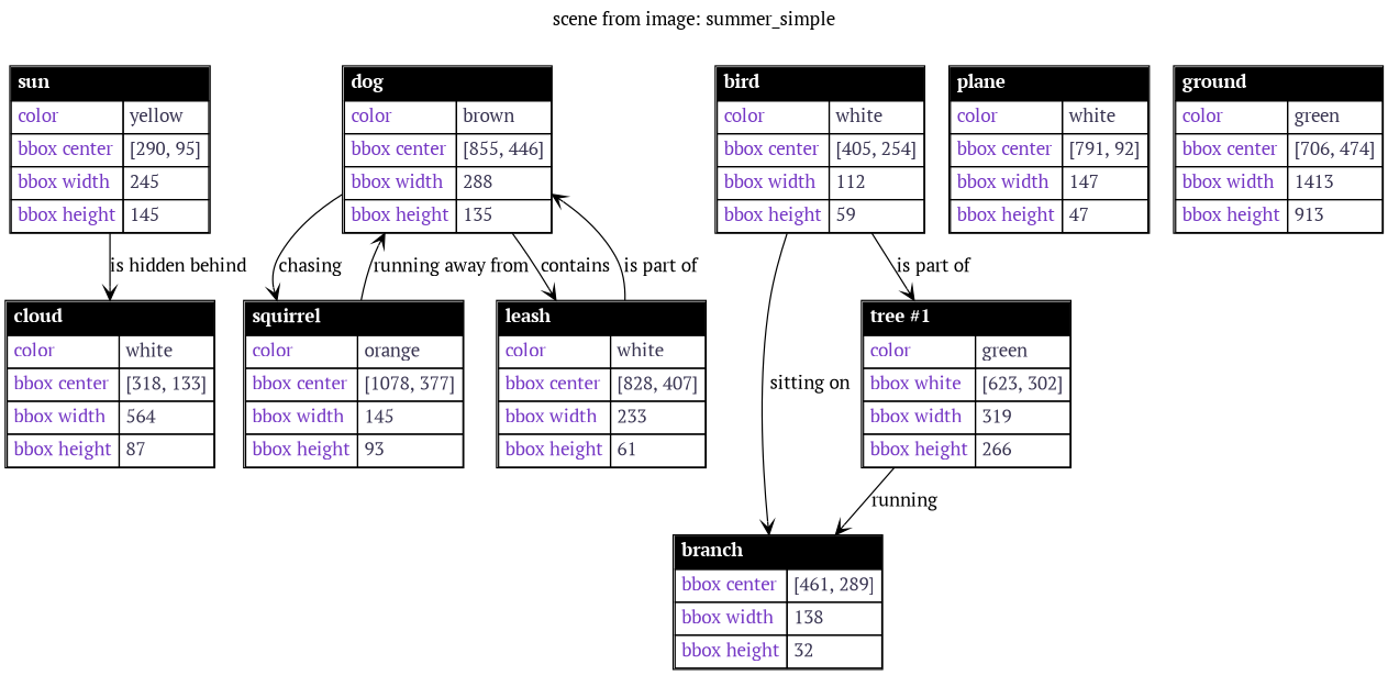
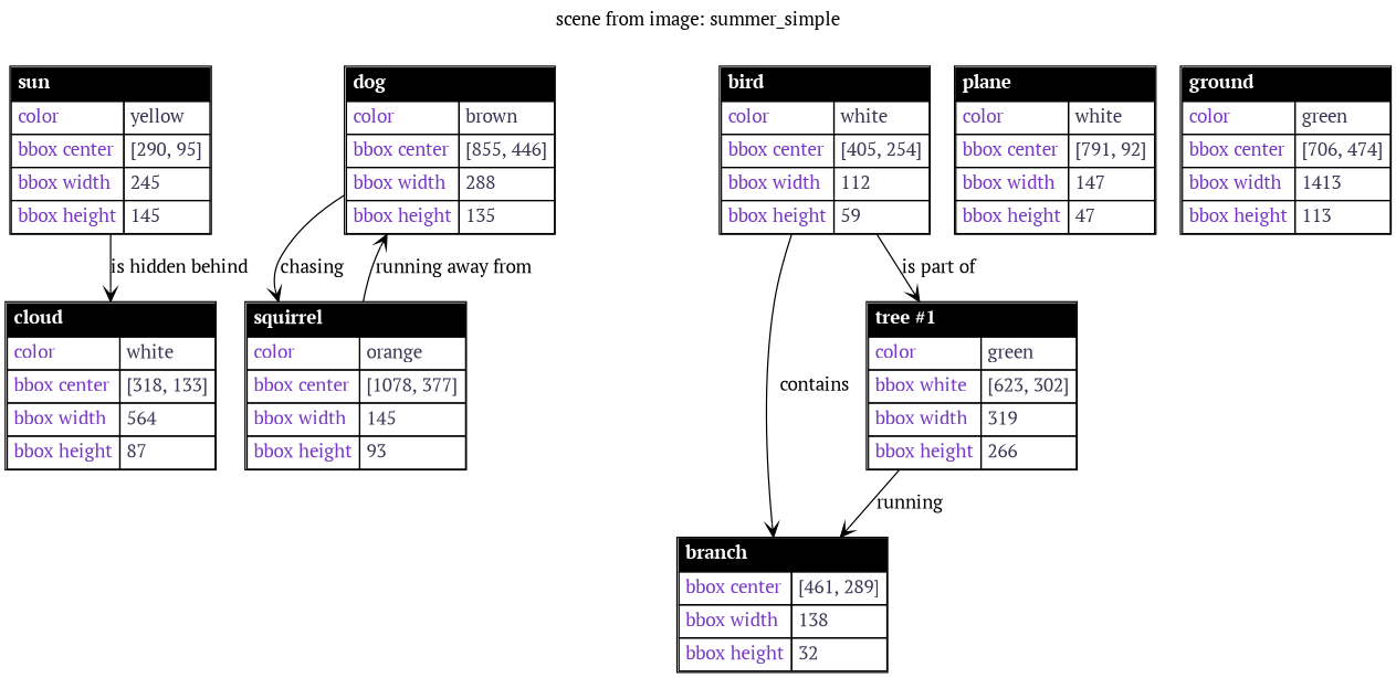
  digraph {
    fontname="PT Serif"
    label="scene from image: summer_simple"
    labelloc=t
    rankdir=TB
    node [fontname="PT Serif" shape=plain]
    edge [arrowhead=open fontname="PT Serif"]
    n1 [label=<<table cellspacing="0" cellpadding="4"><tr>                 <td bgcolor="black" colspan="2" align="LEFT"><B><FONT color="white">sun</FONT></B></td>             </tr><tr>                         <td align="LEFT"><FONT color="#7638c5">color</FONT></td>                         <td align="LEFT"><FONT color="#393552">yellow</FONT></td>                     </tr> <tr>                 <td align="LEFT"><FONT color="#7638c5">bbox center</FONT></td>                 <td align="LEFT"><FONT color="#393552">[290, 95]</FONT></td>             </tr> <tr>                 <td align="LEFT"><FONT color="#7638c5">bbox width</FONT></td>                 <td align="LEFT"><FONT color="#393552">245</FONT></td>             </tr> <tr>                 <td align="LEFT"><FONT color="#7638c5">bbox height</FONT></td>                 <td align="LEFT"><FONT color="#393552">145</FONT></td>             </tr></table>>]
    n2 [label=<<table cellspacing="0" cellpadding="4"><tr>                 <td bgcolor="black" colspan="2" align="LEFT"><B><FONT color="white">cloud</FONT></B></td>             </tr><tr>                         <td align="LEFT"><FONT color="#7638c5">color</FONT></td>                         <td align="LEFT"><FONT color="#393552">white</FONT></td>                     </tr> <tr>                 <td align="LEFT"><FONT color="#7638c5">bbox center</FONT></td>                 <td align="LEFT"><FONT color="#393552">[318, 133]</FONT></td>             </tr> <tr>                 <td align="LEFT"><FONT color="#7638c5">bbox width</FONT></td>                 <td align="LEFT"><FONT color="#393552">564</FONT></td>             </tr> <tr>                 <td align="LEFT"><FONT color="#7638c5">bbox height</FONT></td>                 <td align="LEFT"><FONT color="#393552">87</FONT></td>             </tr></table>>]
    n3 [label=<<table cellspacing="0" cellpadding="4"><tr>                 <td bgcolor="black" colspan="2" align="LEFT"><B><FONT color="white">dog</FONT></B></td>             </tr><tr>                         <td align="LEFT"><FONT color="#7638c5">color</FONT></td>                         <td align="LEFT"><FONT color="#393552">brown</FONT></td>                     </tr> <tr>                 <td align="LEFT"><FONT color="#7638c5">bbox center</FONT></td>                 <td align="LEFT"><FONT color="#393552">[855, 446]</FONT></td>             </tr> <tr>                 <td align="LEFT"><FONT color="#7638c5">bbox width</FONT></td>                 <td align="LEFT"><FONT color="#393552">288</FONT></td>             </tr> <tr>                 <td align="LEFT"><FONT color="#7638c5">bbox height</FONT></td>                 <td align="LEFT"><FONT color="#393552">135</FONT></td>             </tr></table>>]
    n4 [label=<<table cellspacing="0" cellpadding="4"><tr>                 <td bgcolor="black" colspan="2" align="LEFT"><B><FONT color="white">squirrel</FONT></B></td>             </tr><tr>                         <td align="LEFT"><FONT color="#7638c5">color</FONT></td>                         <td align="LEFT"><FONT color="#393552">orange</FONT></td>                     </tr> <tr>                 <td align="LEFT"><FONT color="#7638c5">bbox center</FONT></td>                 <td align="LEFT"><FONT color="#393552">[1078, 377]</FONT></td>             </tr> <tr>                 <td align="LEFT"><FONT color="#7638c5">bbox width</FONT></td>                 <td align="LEFT"><FONT color="#393552">145</FONT></td>             </tr> <tr>                 <td align="LEFT"><FONT color="#7638c5">bbox height</FONT></td>                 <td align="LEFT"><FONT color="#393552">93</FONT></td>             </tr></table>>]
-   n5 [label=<<table cellspacing="0" cellpadding="4"><tr>                 <td bgcolor="black" colspan="2" align="LEFT"><B><FONT color="white">leash</FONT></B></td>             </tr><tr>                         <td align="LEFT"><FONT color="#7638c5">color</FONT></td>                         <td align="LEFT"><FONT color="#393552">white</FONT></td>                     </tr> <tr>                 <td align="LEFT"><FONT color="#7638c5">bbox center</FONT></td>                 <td align="LEFT"><FONT color="#393552">[828, 407]</FONT></td>             </tr> <tr>                 <td align="LEFT"><FONT color="#7638c5">bbox width</FONT></td>                 <td align="LEFT"><FONT color="#393552">233</FONT></td>             </tr> <tr>                 <td align="LEFT"><FONT color="#7638c5">bbox height</FONT></td>                 <td align="LEFT"><FONT color="#393552">61</FONT></td>             </tr></table>>]
    n6 [label=<<table cellspacing="0" cellpadding="4"><tr>                 <td bgcolor="black" colspan="2" align="LEFT"><B><FONT color="white">bird</FONT></B></td>             </tr><tr>                         <td align="LEFT"><FONT color="#7638c5">color</FONT></td>                         <td align="LEFT"><FONT color="#393552">white</FONT></td>                     </tr> <tr>                 <td align="LEFT"><FONT color="#7638c5">bbox center</FONT></td>                 <td align="LEFT"><FONT color="#393552">[405, 254]</FONT></td>             </tr> <tr>                 <td align="LEFT"><FONT color="#7638c5">bbox width</FONT></td>                 <td align="LEFT"><FONT color="#393552">112</FONT></td>             </tr> <tr>                 <td align="LEFT"><FONT color="#7638c5">bbox height</FONT></td>                 <td align="LEFT"><FONT color="#393552">59</FONT></td>             </tr></table>>]
    n7 [label=<<table cellspacing="0" cellpadding="4"><tr>                 <td bgcolor="black" colspan="2" align="LEFT"><B><FONT color="white">branch</FONT></B></td>             </tr><tr>                 <td align="LEFT"><FONT color="#7638c5">bbox center</FONT></td>                 <td align="LEFT"><FONT color="#393552">[461, 289]</FONT></td>             </tr> <tr>                 <td align="LEFT"><FONT color="#7638c5">bbox width</FONT></td>                 <td align="LEFT"><FONT color="#393552">138</FONT></td>             </tr> <tr>                 <td align="LEFT"><FONT color="#7638c5">bbox height</FONT></td>                 <td align="LEFT"><FONT color="#393552">32</FONT></td>             </tr></table>>]
    n8 [label=<<table cellspacing="0" cellpadding="4"><tr>                 <td bgcolor="black" colspan="2" align="LEFT"><B><FONT color="white">tree #1</FONT></B></td>             </tr><tr>                         <td align="LEFT"><FONT color="#7638c5">color</FONT></td>                         <td align="LEFT"><FONT color="#393552">green</FONT></td>                     </tr> <tr>                 <td align="LEFT"><FONT color="#7638c5">bbox white</FONT></td>                 <td align="LEFT"><FONT color="#393552">[623, 302]</FONT></td>             </tr> <tr>                 <td align="LEFT"><FONT color="#7638c5">bbox width</FONT></td>                 <td align="LEFT"><FONT color="#393552">319</FONT></td>             </tr> <tr>                 <td align="LEFT"><FONT color="#7638c5">bbox height</FONT></td>                 <td align="LEFT"><FONT color="#393552">266</FONT></td>             </tr></table>>]
    n9 [label=<<table cellspacing="0" cellpadding="4"><tr>                 <td bgcolor="black" colspan="2" align="LEFT"><B><FONT color="white">plane</FONT></B></td>             </tr><tr>                         <td align="LEFT"><FONT color="#7638c5">color</FONT></td>                         <td align="LEFT"><FONT color="#393552">white</FONT></td>                     </tr> <tr>                 <td align="LEFT"><FONT color="#7638c5">bbox center</FONT></td>                 <td align="LEFT"><FONT color="#393552">[791, 92]</FONT></td>             </tr> <tr>                 <td align="LEFT"><FONT color="#7638c5">bbox width</FONT></td>                 <td align="LEFT"><FONT color="#393552">147</FONT></td>             </tr> <tr>                 <td align="LEFT"><FONT color="#7638c5">bbox height</FONT></td>                 <td align="LEFT"><FONT color="#393552">47</FONT></td>             </tr></table>>]
-   n10 [label=<<table cellspacing="0" cellpadding="4"><tr>                 <td bgcolor="black" colspan="2" align="LEFT"><B><FONT color="white">ground</FONT></B></td>             </tr><tr>                         <td align="LEFT"><FONT color="#7638c5">color</FONT></td>                         <td align="LEFT"><FONT color="#393552">green</FONT></td>                     </tr> <tr>                 <td align="LEFT"><FONT color="#7638c5">bbox center</FONT></td>                 <td align="LEFT"><FONT color="#393552">[706, 474]</FONT></td>             </tr> <tr>                 <td align="LEFT"><FONT color="#7638c5">bbox width</FONT></td>                 <td align="LEFT"><FONT color="#393552">1413</FONT></td>             </tr> <tr>                 <td align="LEFT"><FONT color="#7638c5">bbox height</FONT></td>                 <td align="LEFT"><FONT color="#393552">913</FONT></td>             </tr></table>>]
+   n10 [label=<<table cellspacing="0" cellpadding="4"><tr>                 <td bgcolor="black" colspan="2" align="LEFT"><B><FONT color="white">ground</FONT></B></td>             </tr><tr>                         <td align="LEFT"><FONT color="#7638c5">color</FONT></td>                         <td align="LEFT"><FONT color="#393552">green</FONT></td>                     </tr> <tr>                 <td align="LEFT"><FONT color="#7638c5">bbox center</FONT></td>                 <td align="LEFT"><FONT color="#393552">[706, 474]</FONT></td>             </tr> <tr>                 <td align="LEFT"><FONT color="#7638c5">bbox width</FONT></td>                 <td align="LEFT"><FONT color="#393552">1413</FONT></td>             </tr> <tr>                 <td align="LEFT"><FONT color="#7638c5">bbox height</FONT></td>                 <td align="LEFT"><FONT color="#393552">113</FONT></td>             </tr></table>>]
    n1 -> n2 [label="is hidden behind"]
    n3 -> n4 [label=chasing]
-   n3 -> n5 [label=contains]
    n4 -> n3 [label="running away from"]
-   n5 -> n3 [label="is part of"]
-   n6 -> n7 [label="sitting on"]
+   n6 -> n7 [label=contains]
    n6 -> n8 [label="is part of"]
    n8 -> n7 [label=running]
  }
